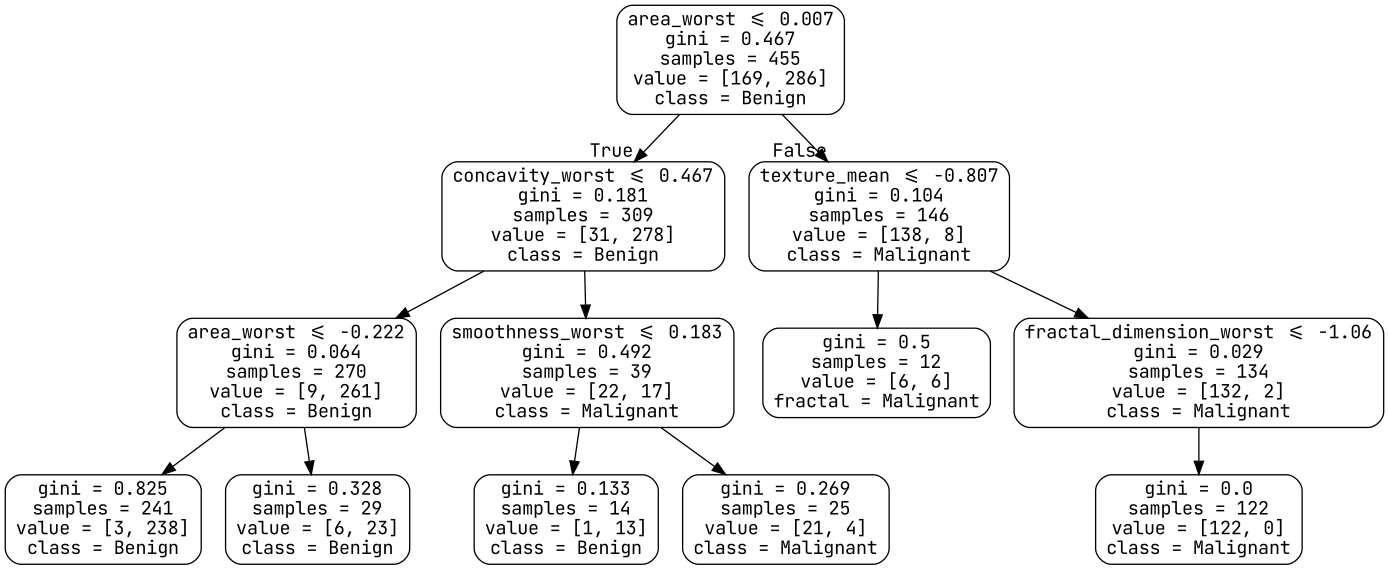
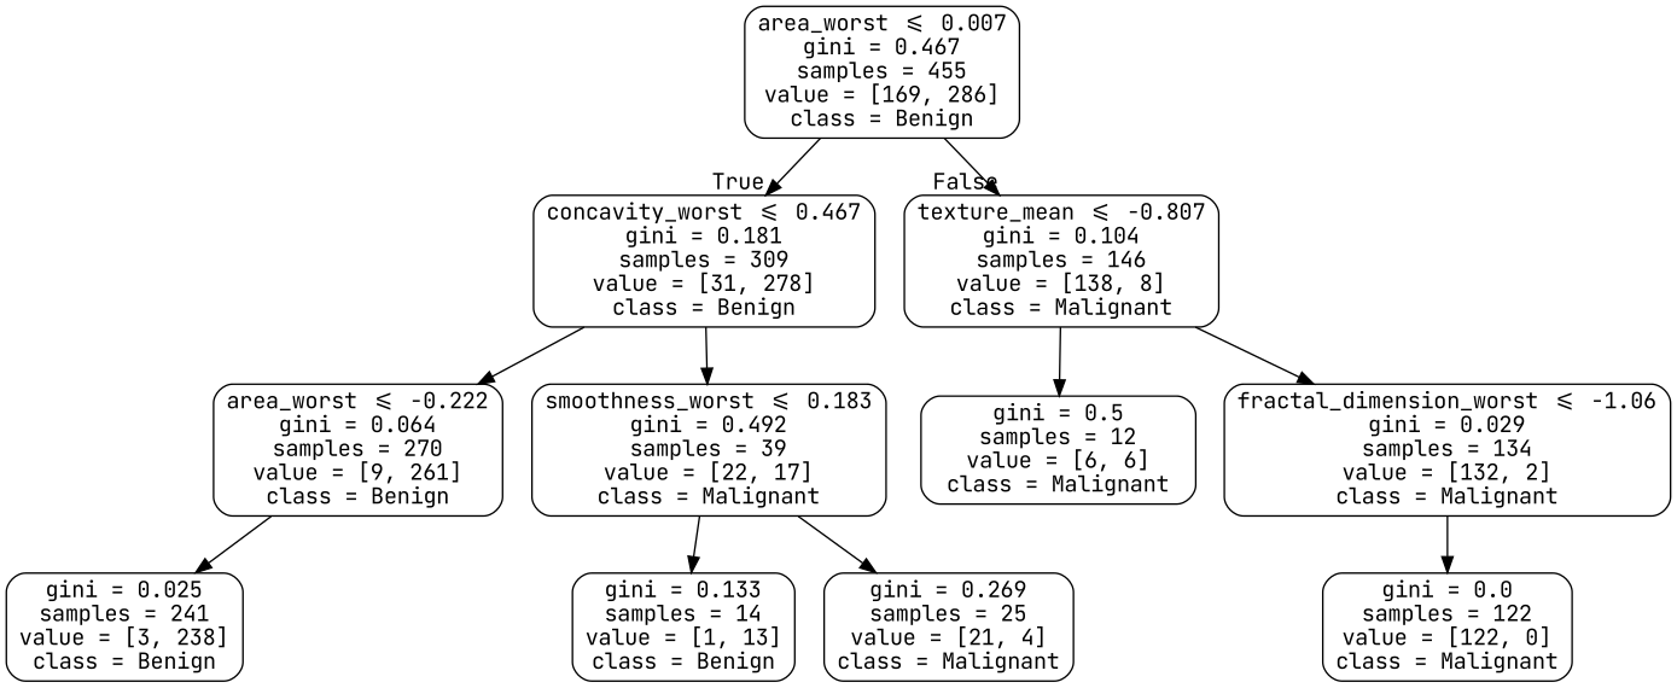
  digraph {
    fontname="JetBrains Mono"
    node [color=black fontname="JetBrains Mono" shape=box style=rounded]
    edge [fontname="JetBrains Mono"]
    n1 [label="area_worst <= 0.007\ngini = 0.467\nsamples = 455\nvalue = [169, 286]\nclass = Benign"]
    n2 [label="concavity_worst <= 0.467\ngini = 0.181\nsamples = 309\nvalue = [31, 278]\nclass = Benign"]
    n3 [label="texture_mean <= -0.807\ngini = 0.104\nsamples = 146\nvalue = [138, 8]\nclass = Malignant"]
    n4 [label="area_worst <= -0.222\ngini = 0.064\nsamples = 270\nvalue = [9, 261]\nclass = Benign"]
    n5 [label="smoothness_worst <= 0.183\ngini = 0.492\nsamples = 39\nvalue = [22, 17]\nclass = Malignant"]
-   n6 [label="gini = 0.5\nsamples = 12\nvalue = [6, 6]\nfractal = Malignant"]
+   n6 [label="gini = 0.5\nsamples = 12\nvalue = [6, 6]\nclass = Malignant"]
    n7 [label="fractal_dimension_worst <= -1.06\ngini = 0.029\nsamples = 134\nvalue = [132, 2]\nclass = Malignant"]
-   n8 [label="gini = 0.825\nsamples = 241\nvalue = [3, 238]\nclass = Benign"]
-   n9 [label="gini = 0.328\nsamples = 29\nvalue = [6, 23]\nclass = Benign"]
+   n8 [label="gini = 0.025\nsamples = 241\nvalue = [3, 238]\nclass = Benign"]
    n10 [label="gini = 0.133\nsamples = 14\nvalue = [1, 13]\nclass = Benign"]
    n11 [label="gini = 0.269\nsamples = 25\nvalue = [21, 4]\nclass = Malignant"]
    n12 [label="gini = 0.0\nsamples = 122\nvalue = [122, 0]\nclass = Malignant"]
    n1 -> n2 [headlabel=True labelangle=45 labeldistance=2.5]
    n1 -> n3 [headlabel=False labelangle=-45 labeldistance=2.5]
    n2 -> n4
    n2 -> n5
    n3 -> n6
    n3 -> n7
    n4 -> n8
-   n4 -> n9
    n5 -> n10
    n5 -> n11
    n7 -> n12
  }
